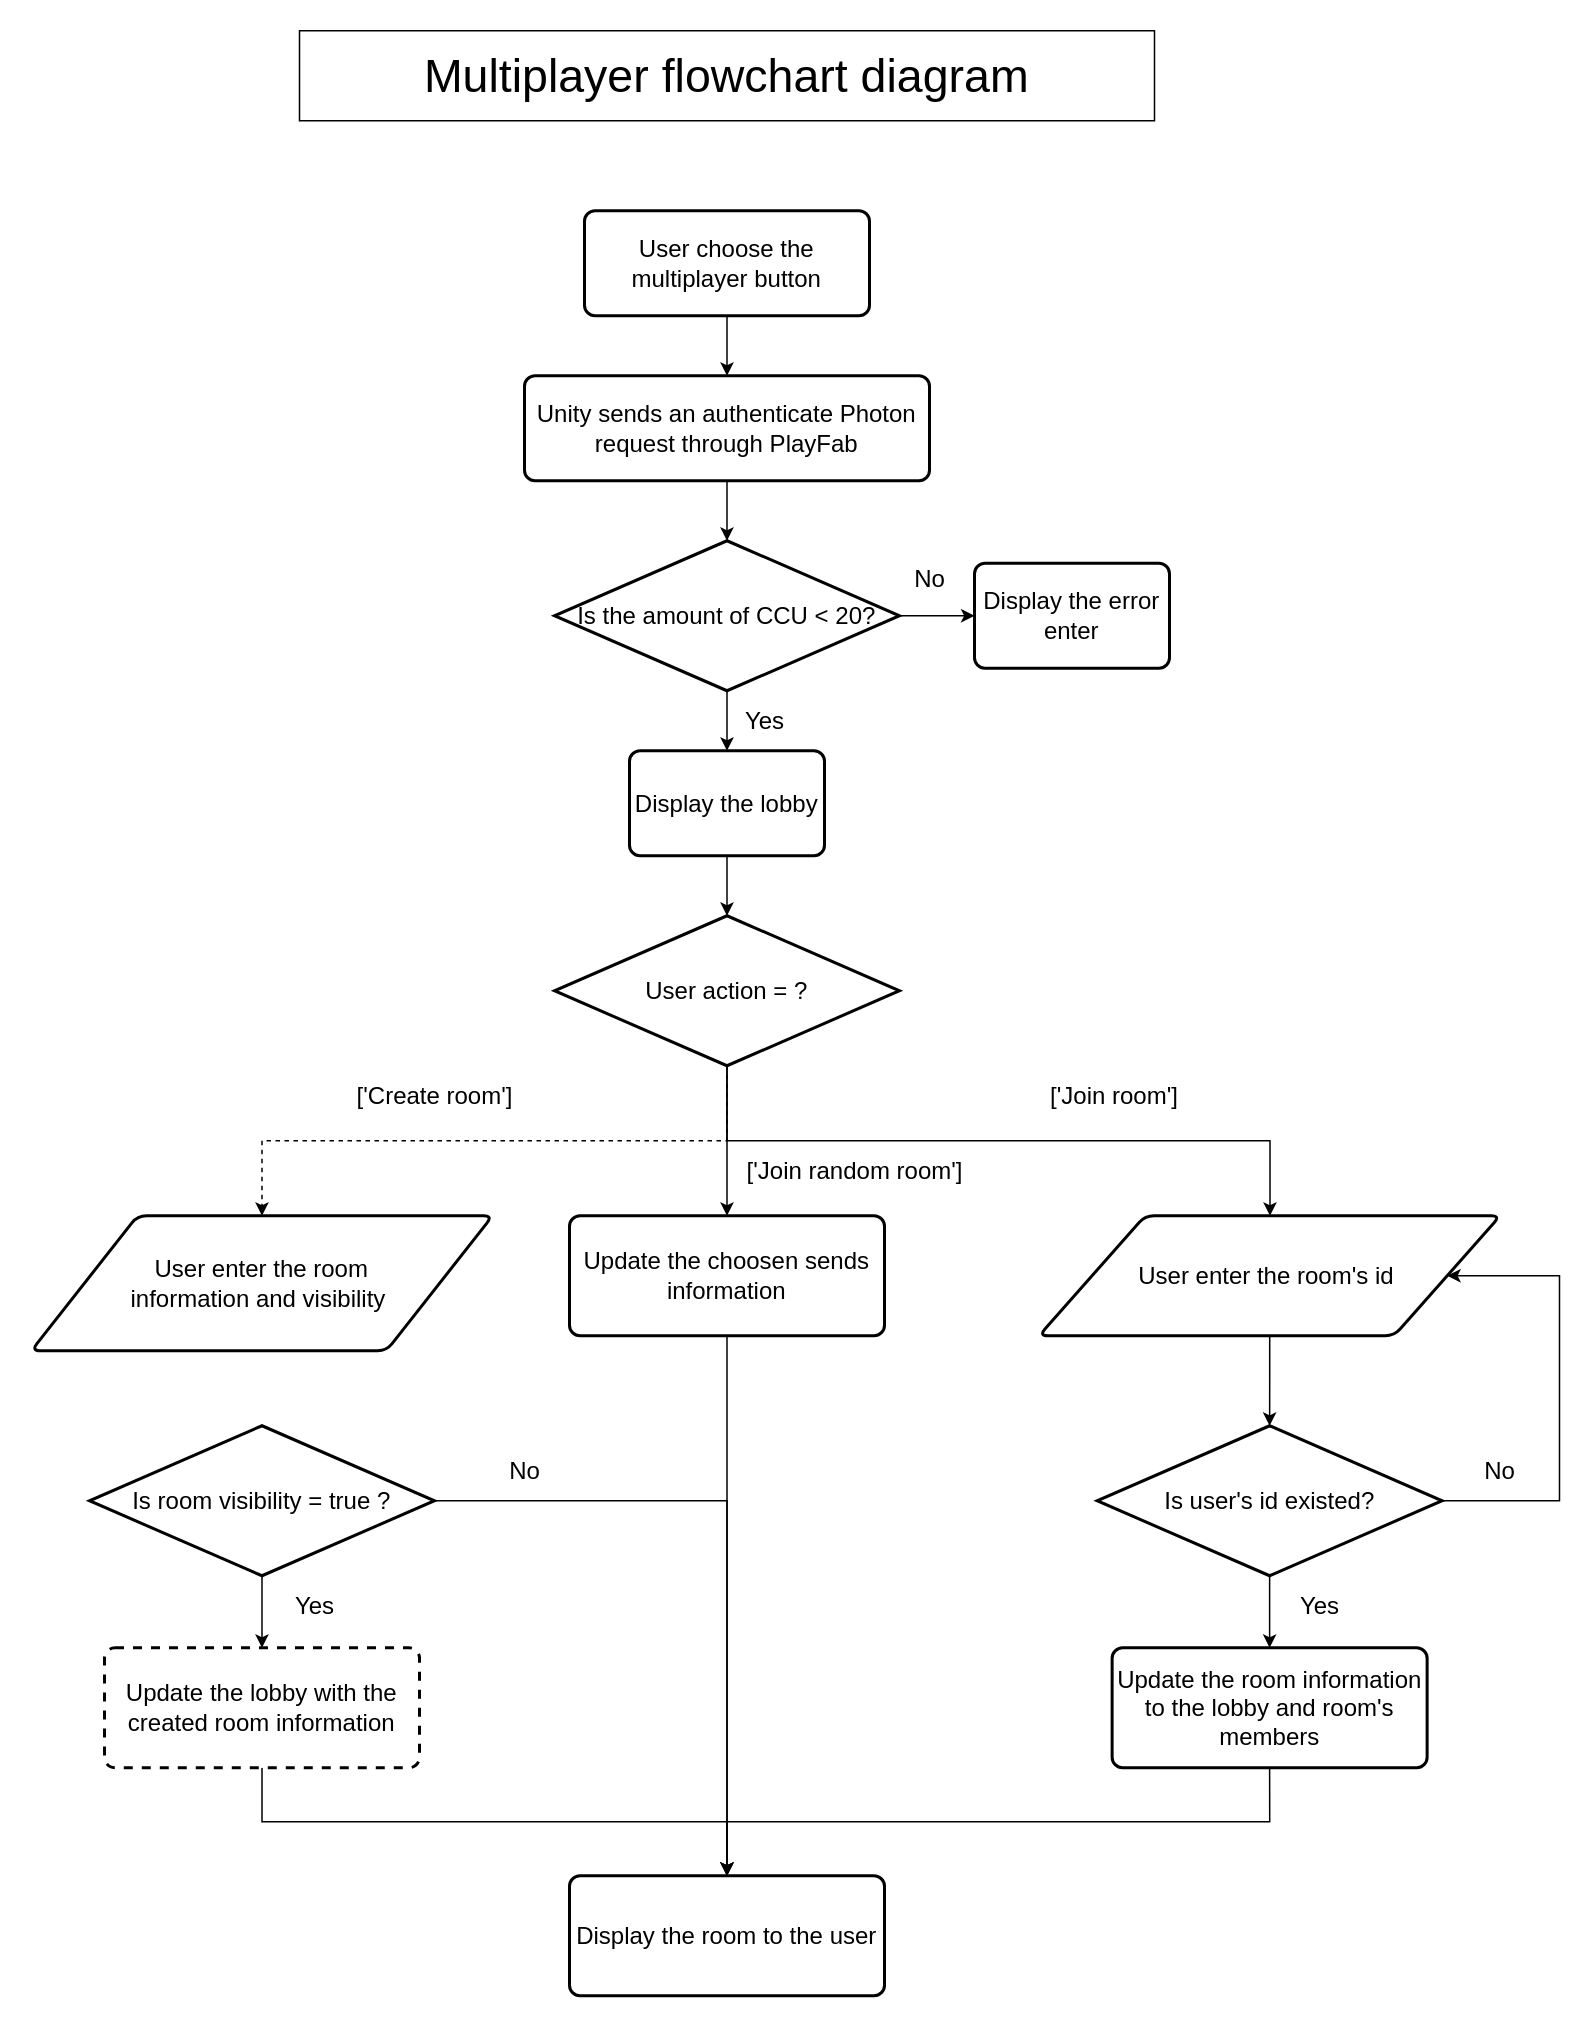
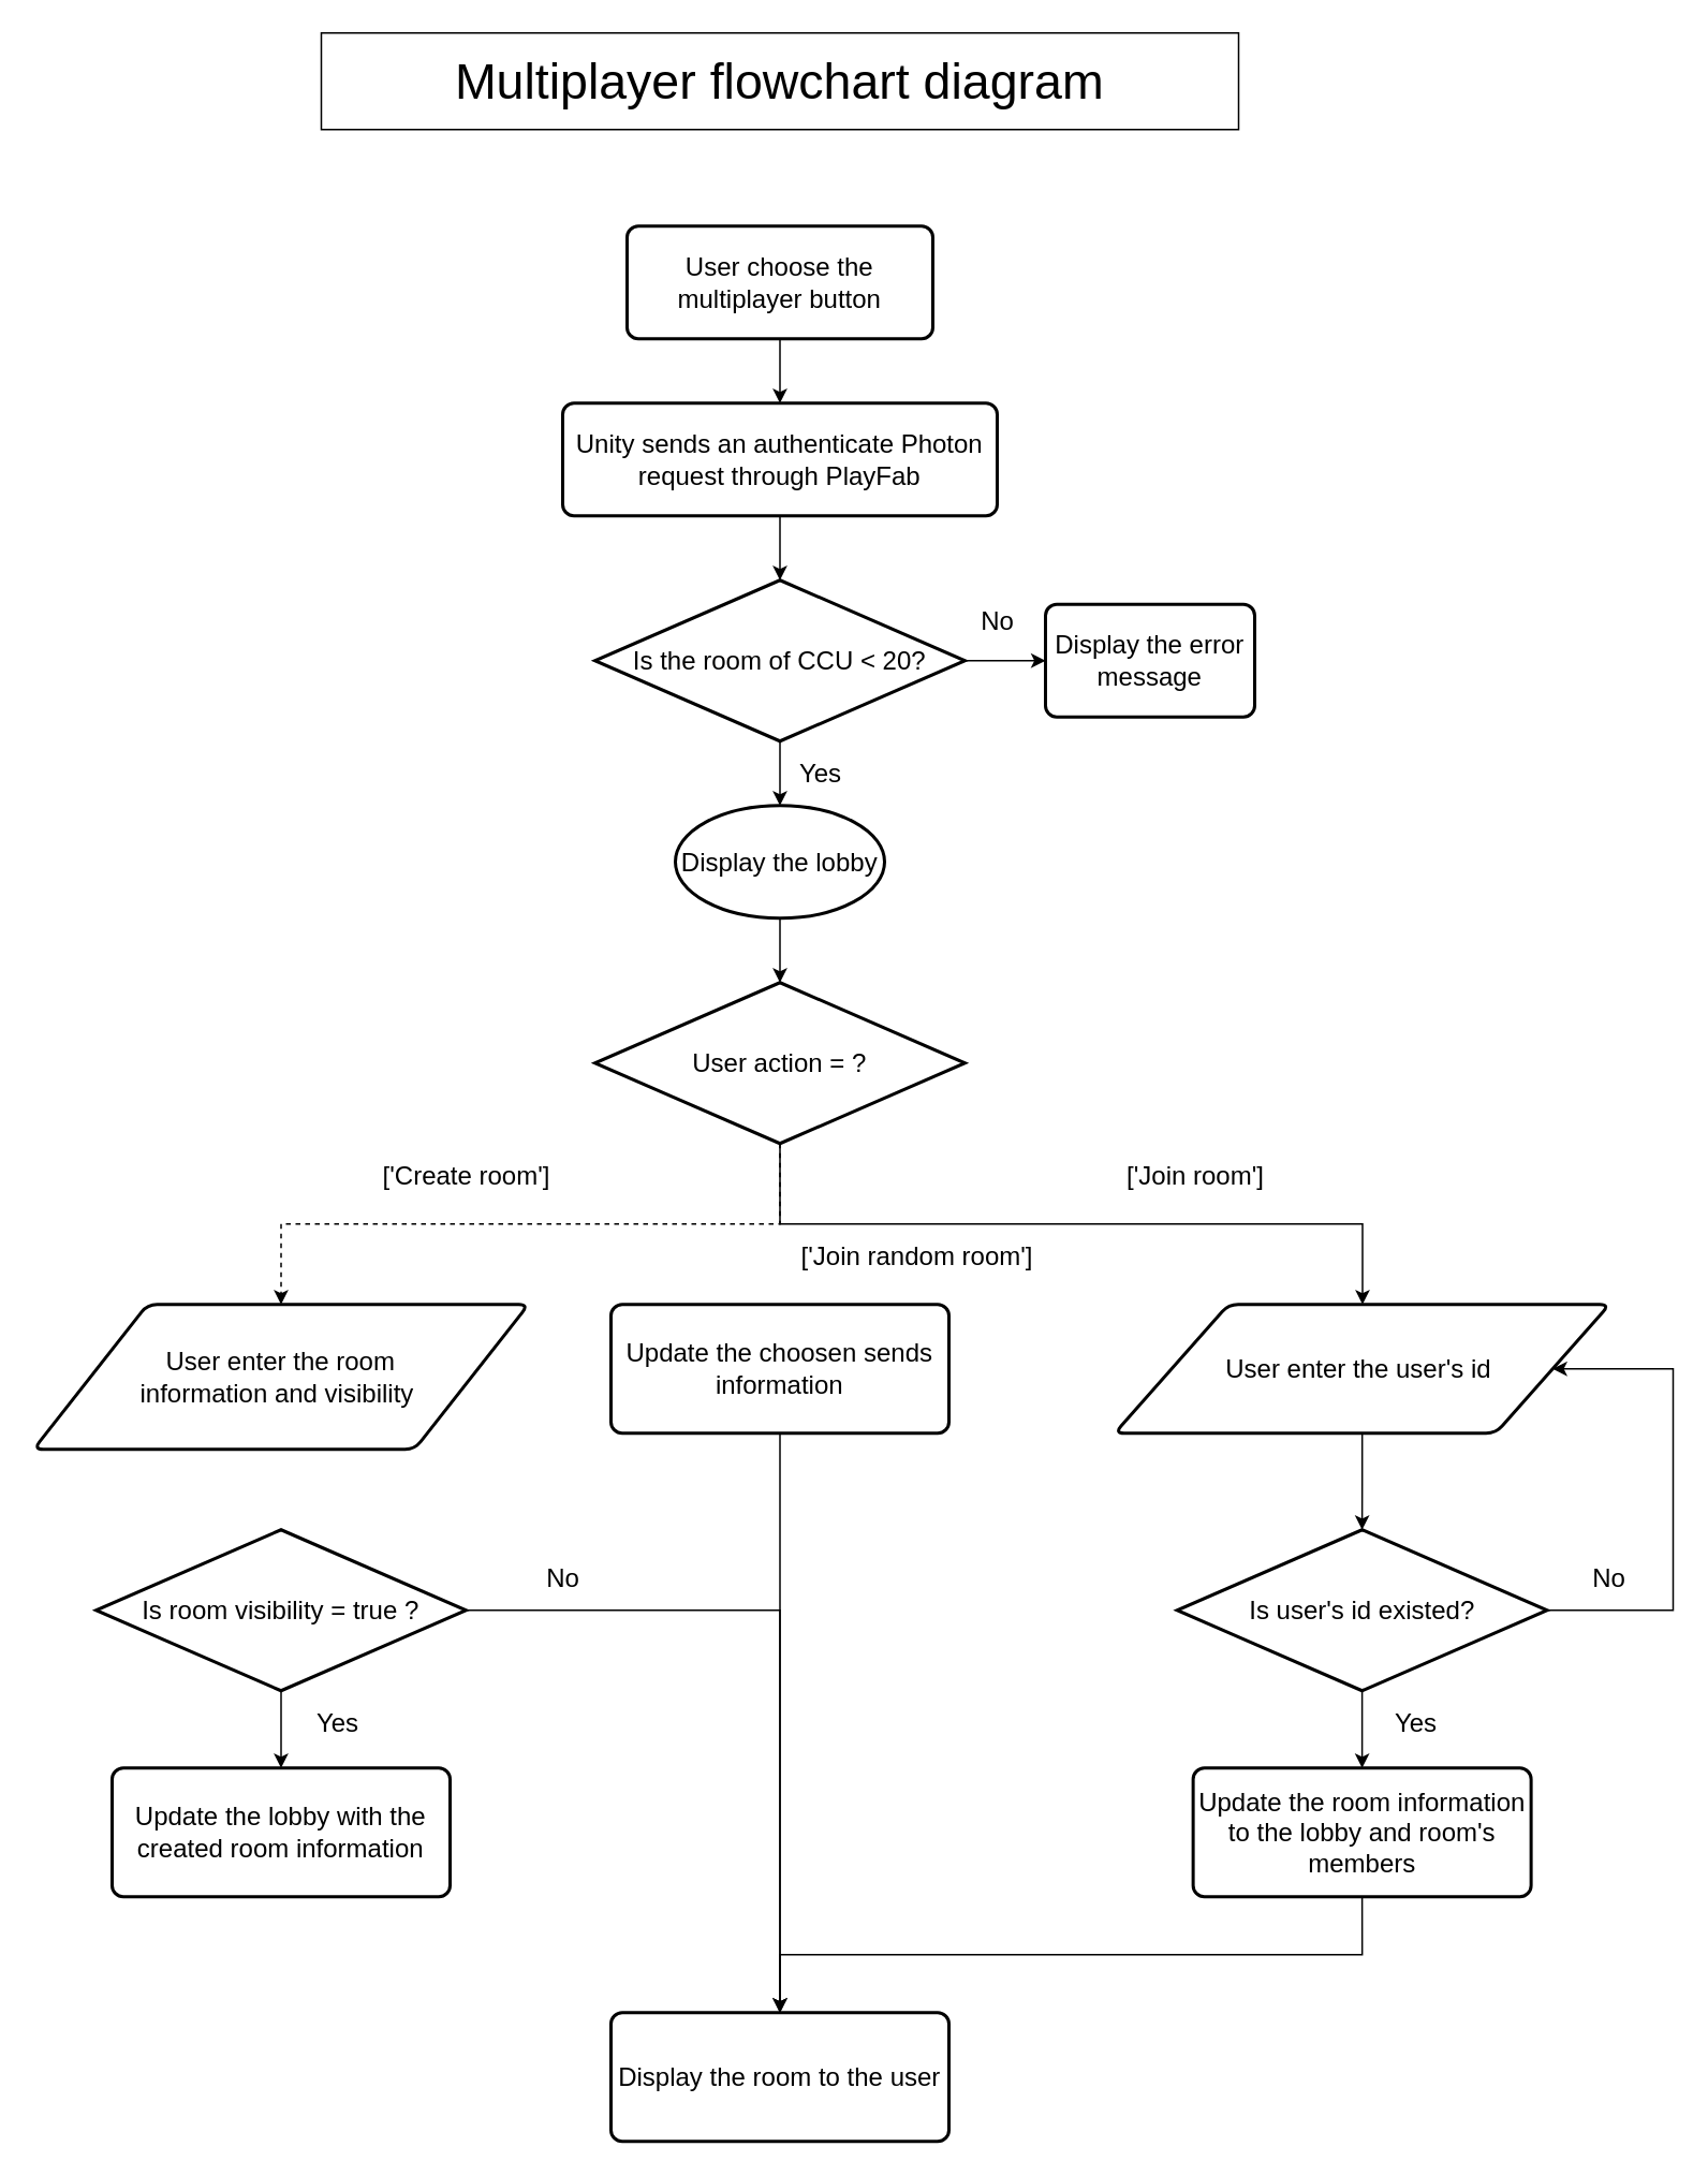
  <mxCell id="0" />
  <mxCell id="1" parent="0" />
  <mxCell id="2" value="&lt;font style=&quot;font-size: 31px&quot;&gt;Multiplayer flowchart diagram&lt;/font&gt;" style="rounded=0;whiteSpace=wrap;html=1;" parent="1" vertex="1"><mxGeometry x="199" y="20" width="570" height="60" as="geometry" /></mxCell>
  <mxCell id="3" style="edgeStyle=orthogonalEdgeStyle;rounded=0;orthogonalLoop=1;jettySize=auto;html=1;entryX=0.5;entryY=0;entryDx=0;entryDy=0;fontSize=16;" edge="1" parent="1" source="5" target="10"><mxGeometry relative="1" as="geometry" /></mxCell>
  <mxCell id="4" style="edgeStyle=orthogonalEdgeStyle;rounded=0;orthogonalLoop=1;jettySize=auto;html=1;fontSize=16;" edge="1" parent="1" source="5" target="8"><mxGeometry relative="1" as="geometry" /></mxCell>
- <mxCell id="5" value="Is the amount of CCU &amp;lt; 20?" style="strokeWidth=2;html=1;shape=mxgraph.flowchart.decision;whiteSpace=wrap;fontSize=16;" parent="1" vertex="1"><mxGeometry x="369" y="360" width="230" height="100" as="geometry" /></mxCell>
+ <mxCell id="5" value="Is the room of CCU &amp;lt; 20?" style="strokeWidth=2;html=1;shape=mxgraph.flowchart.decision;whiteSpace=wrap;fontSize=16;" parent="1" vertex="1"><mxGeometry x="369" y="360" width="230" height="100" as="geometry" /></mxCell>
  <mxCell id="6" style="edgeStyle=orthogonalEdgeStyle;rounded=0;orthogonalLoop=1;jettySize=auto;html=1;fontSize=16;" edge="1" parent="1" source="7" target="12"><mxGeometry relative="1" as="geometry" /></mxCell>
  <mxCell id="7" value="&lt;span style=&quot;font-size: 16px;&quot;&gt;User choose the multiplayer button&lt;/span&gt;" style="rounded=1;whiteSpace=wrap;html=1;absoluteArcSize=1;arcSize=14;strokeWidth=2;fontSize=16;" vertex="1" parent="1"><mxGeometry x="389" y="140" width="190" height="70" as="geometry" /></mxCell>
- <mxCell id="8" value="&lt;span style=&quot;font-size: 16px;&quot;&gt;Display the error enter&lt;/span&gt;" style="rounded=1;whiteSpace=wrap;html=1;absoluteArcSize=1;arcSize=14;strokeWidth=2;fontSize=16;" vertex="1" parent="1"><mxGeometry x="649" y="375" width="130" height="70" as="geometry" /></mxCell>
+ <mxCell id="8" value="&lt;span style=&quot;font-size: 16px;&quot;&gt;Display the error message&lt;/span&gt;" style="rounded=1;whiteSpace=wrap;html=1;absoluteArcSize=1;arcSize=14;strokeWidth=2;fontSize=16;" vertex="1" parent="1"><mxGeometry x="649" y="375" width="130" height="70" as="geometry" /></mxCell>
  <mxCell id="9" style="edgeStyle=orthogonalEdgeStyle;rounded=0;orthogonalLoop=1;jettySize=auto;html=1;exitX=0.5;exitY=1;exitDx=0;exitDy=0;entryX=0.5;entryY=0;entryDx=0;entryDy=0;entryPerimeter=0;fontSize=16;" edge="1" parent="1" source="10" target="18"><mxGeometry relative="1" as="geometry" /></mxCell>
- <mxCell id="10" value="&lt;span style=&quot;font-size: 16px;&quot;&gt;Display the lobby&lt;/span&gt;" style="rounded=1;whiteSpace=wrap;html=1;absoluteArcSize=1;arcSize=14;strokeWidth=2;fontSize=16;" vertex="1" parent="1"><mxGeometry x="419" y="500" width="130" height="70" as="geometry" /></mxCell>
+ <mxCell id="10" value="&lt;span style=&quot;font-size: 16px;&quot;&gt;Display the lobby&lt;/span&gt;" style="ellipse;whiteSpace=wrap;html=1;absoluteArcSize=1;arcSize=14;strokeWidth=2;fontSize=16;" vertex="1" parent="1"><mxGeometry x="419" y="500" width="130" height="70" as="geometry" /></mxCell>
  <mxCell id="11" style="edgeStyle=orthogonalEdgeStyle;rounded=0;orthogonalLoop=1;jettySize=auto;html=1;fontSize=16;" edge="1" parent="1" source="12" target="5"><mxGeometry relative="1" as="geometry" /></mxCell>
  <mxCell id="12" value="&lt;span style=&quot;font-size: 16px&quot;&gt;Unity sends an authenticate Photon request through PlayFab&lt;/span&gt;" style="rounded=1;whiteSpace=wrap;html=1;absoluteArcSize=1;arcSize=14;strokeWidth=2;fontSize=16;" vertex="1" parent="1"><mxGeometry x="349" y="250" width="270" height="70" as="geometry" /></mxCell>
  <mxCell id="13" value="No" style="text;html=1;resizable=0;autosize=1;align=center;verticalAlign=middle;points=[];fillColor=none;strokeColor=none;rounded=0;fontSize=16;" vertex="1" parent="1"><mxGeometry x="599" y="375" width="40" height="20" as="geometry" /></mxCell>
  <mxCell id="14" value="Yes" style="text;html=1;resizable=0;autosize=1;align=center;verticalAlign=middle;points=[];fillColor=none;strokeColor=none;rounded=0;fontSize=16;" vertex="1" parent="1"><mxGeometry x="489" y="470" width="40" height="20" as="geometry" /></mxCell>
- <mxCell id="15" style="edgeStyle=orthogonalEdgeStyle;rounded=0;orthogonalLoop=1;jettySize=auto;html=1;entryX=0.5;entryY=0;entryDx=0;entryDy=0;fontSize=16;" edge="1" parent="1" source="18" target="20"><mxGeometry relative="1" as="geometry" /></mxCell>
  <mxCell id="16" style="edgeStyle=orthogonalEdgeStyle;rounded=0;orthogonalLoop=1;jettySize=auto;html=1;exitX=0.5;exitY=1;exitDx=0;exitDy=0;exitPerimeter=0;entryX=0.5;entryY=0;entryDx=0;entryDy=0;fontSize=16;dashed=1;" edge="1" parent="1" source="18" target="26"><mxGeometry relative="1" as="geometry" /></mxCell>
  <mxCell id="17" style="edgeStyle=orthogonalEdgeStyle;rounded=0;orthogonalLoop=1;jettySize=auto;html=1;exitX=0.5;exitY=1;exitDx=0;exitDy=0;exitPerimeter=0;fontSize=16;" edge="1" parent="1" source="18" target="25"><mxGeometry relative="1" as="geometry"><Array as="points"><mxPoint x="484" y="760" /><mxPoint x="846" y="760" /></Array></mxGeometry></mxCell>
  <mxCell id="18" value="User action = ?" style="strokeWidth=2;html=1;shape=mxgraph.flowchart.decision;whiteSpace=wrap;fontSize=16;" vertex="1" parent="1"><mxGeometry x="369" y="610" width="230" height="100" as="geometry" /></mxCell>
  <mxCell id="19" style="edgeStyle=orthogonalEdgeStyle;rounded=0;orthogonalLoop=1;jettySize=auto;html=1;fontSize=16;" edge="1" parent="1" source="20"><mxGeometry relative="1" as="geometry"><mxPoint x="484" y="1250" as="targetPoint" /></mxGeometry></mxCell>
  <mxCell id="20" value="Update the choosen sends information" style="rounded=1;whiteSpace=wrap;html=1;absoluteArcSize=1;arcSize=14;strokeWidth=2;fontSize=16;" vertex="1" parent="1"><mxGeometry x="379" y="810" width="210" height="80" as="geometry" /></mxCell>
  <mxCell id="21" value="['Join random room']" style="text;html=1;resizable=0;autosize=1;align=center;verticalAlign=middle;points=[];fillColor=none;strokeColor=none;rounded=0;fontSize=16;" vertex="1" parent="1"><mxGeometry x="489" y="770" width="160" height="20" as="geometry" /></mxCell>
  <mxCell id="22" value="['Create room']" style="text;html=1;align=center;verticalAlign=middle;resizable=0;points=[];autosize=1;strokeColor=none;fontSize=16;" vertex="1" parent="1"><mxGeometry x="229" y="720" width="120" height="20" as="geometry" /></mxCell>
  <mxCell id="23" value="['Join room']" style="text;html=1;align=center;verticalAlign=middle;resizable=0;points=[];autosize=1;strokeColor=none;fontSize=16;" vertex="1" parent="1"><mxGeometry x="692" y="720" width="100" height="20" as="geometry" /></mxCell>
  <mxCell id="24" style="edgeStyle=orthogonalEdgeStyle;rounded=0;orthogonalLoop=1;jettySize=auto;html=1;entryX=0.5;entryY=0;entryDx=0;entryDy=0;entryPerimeter=0;fontSize=16;" edge="1" parent="1" source="25" target="35"><mxGeometry relative="1" as="geometry" /></mxCell>
- <mxCell id="25" value="User enter the room's id&amp;nbsp;" style="shape=parallelogram;html=1;strokeWidth=2;perimeter=parallelogramPerimeter;whiteSpace=wrap;rounded=1;arcSize=12;size=0.23;fontSize=16;" vertex="1" parent="1"><mxGeometry x="692" y="810" width="307.5" height="80" as="geometry" /></mxCell>
+ <mxCell id="25" value="User enter the user's id&amp;nbsp;" style="shape=parallelogram;html=1;strokeWidth=2;perimeter=parallelogramPerimeter;whiteSpace=wrap;rounded=1;arcSize=12;size=0.23;fontSize=16;" vertex="1" parent="1"><mxGeometry x="692" y="810" width="307.5" height="80" as="geometry" /></mxCell>
  <mxCell id="26" value="User enter the room &lt;br&gt;information and visibility&amp;nbsp;" style="shape=parallelogram;html=1;strokeWidth=2;perimeter=parallelogramPerimeter;whiteSpace=wrap;rounded=1;arcSize=12;size=0.23;fontSize=16;" vertex="1" parent="1"><mxGeometry x="20.25" y="810" width="307.5" height="90" as="geometry" /></mxCell>
  <mxCell id="27" style="edgeStyle=orthogonalEdgeStyle;rounded=0;orthogonalLoop=1;jettySize=auto;html=1;exitX=0.5;exitY=1;exitDx=0;exitDy=0;exitPerimeter=0;fontSize=16;" edge="1" parent="1" source="29" target="31"><mxGeometry relative="1" as="geometry" /></mxCell>
  <mxCell id="28" style="edgeStyle=orthogonalEdgeStyle;rounded=0;orthogonalLoop=1;jettySize=auto;html=1;exitX=1;exitY=0.5;exitDx=0;exitDy=0;exitPerimeter=0;entryX=0.5;entryY=0;entryDx=0;entryDy=0;fontSize=16;" edge="1" parent="1" source="29" target="32"><mxGeometry relative="1" as="geometry" /></mxCell>
  <mxCell id="29" value="Is room visibility = true ?" style="strokeWidth=2;html=1;shape=mxgraph.flowchart.decision;whiteSpace=wrap;fontSize=16;" vertex="1" parent="1"><mxGeometry x="59" y="950" width="230" height="100" as="geometry" /></mxCell>
- <mxCell id="30" style="edgeStyle=orthogonalEdgeStyle;rounded=0;orthogonalLoop=1;jettySize=auto;html=1;exitX=0.5;exitY=1;exitDx=0;exitDy=0;entryX=0.5;entryY=0;entryDx=0;entryDy=0;fontSize=16;" edge="1" parent="1" source="31" target="32"><mxGeometry relative="1" as="geometry" /></mxCell>
- <mxCell id="31" value="Update the lobby with the created room information" style="rounded=1;whiteSpace=wrap;html=1;absoluteArcSize=1;arcSize=14;strokeWidth=2;fontSize=16;dashed=1;" vertex="1" parent="1"><mxGeometry x="69" y="1098" width="210" height="80" as="geometry" /></mxCell>
+ <mxCell id="31" value="Update the lobby with the created room information" style="rounded=1;whiteSpace=wrap;html=1;absoluteArcSize=1;arcSize=14;strokeWidth=2;fontSize=16;" vertex="1" parent="1"><mxGeometry x="69" y="1098" width="210" height="80" as="geometry" /></mxCell>
  <mxCell id="32" value="Display the room to the user" style="rounded=1;whiteSpace=wrap;html=1;absoluteArcSize=1;arcSize=14;strokeWidth=2;fontSize=16;" vertex="1" parent="1"><mxGeometry x="379" y="1250" width="210" height="80" as="geometry" /></mxCell>
  <mxCell id="33" style="edgeStyle=orthogonalEdgeStyle;rounded=0;orthogonalLoop=1;jettySize=auto;html=1;exitX=0.5;exitY=1;exitDx=0;exitDy=0;exitPerimeter=0;fontSize=16;" edge="1" parent="1" source="35" target="37"><mxGeometry relative="1" as="geometry" /></mxCell>
  <mxCell id="34" style="edgeStyle=orthogonalEdgeStyle;rounded=0;orthogonalLoop=1;jettySize=auto;html=1;exitX=1;exitY=0.5;exitDx=0;exitDy=0;exitPerimeter=0;entryX=1;entryY=0.5;entryDx=0;entryDy=0;fontSize=16;" edge="1" parent="1" source="35" target="25"><mxGeometry relative="1" as="geometry"><Array as="points"><mxPoint x="1039" y="1000" /><mxPoint x="1039" y="850" /></Array></mxGeometry></mxCell>
  <mxCell id="35" value="Is user's id existed?" style="strokeWidth=2;html=1;shape=mxgraph.flowchart.decision;whiteSpace=wrap;fontSize=16;" vertex="1" parent="1"><mxGeometry x="730.75" y="950" width="230" height="100" as="geometry" /></mxCell>
  <mxCell id="36" style="edgeStyle=orthogonalEdgeStyle;rounded=0;orthogonalLoop=1;jettySize=auto;html=1;exitX=0.5;exitY=1;exitDx=0;exitDy=0;entryX=0.5;entryY=0;entryDx=0;entryDy=0;fontSize=16;" edge="1" parent="1" source="37" target="32"><mxGeometry relative="1" as="geometry" /></mxCell>
  <mxCell id="37" value="Update the room information to the lobby and room's members" style="rounded=1;whiteSpace=wrap;html=1;absoluteArcSize=1;arcSize=14;strokeWidth=2;fontSize=16;" vertex="1" parent="1"><mxGeometry x="740.75" y="1098" width="210" height="80" as="geometry" /></mxCell>
  <mxCell id="38" value="Yes" style="text;html=1;resizable=0;autosize=1;align=center;verticalAlign=middle;points=[];fillColor=none;strokeColor=none;rounded=0;fontSize=16;" vertex="1" parent="1"><mxGeometry x="189" y="1060" width="40" height="20" as="geometry" /></mxCell>
  <mxCell id="39" value="Yes" style="text;html=1;resizable=0;autosize=1;align=center;verticalAlign=middle;points=[];fillColor=none;strokeColor=none;rounded=0;fontSize=16;" vertex="1" parent="1"><mxGeometry x="859" y="1060" width="40" height="20" as="geometry" /></mxCell>
  <mxCell id="40" value="No" style="text;html=1;resizable=0;autosize=1;align=center;verticalAlign=middle;points=[];fillColor=none;strokeColor=none;rounded=0;fontSize=16;" vertex="1" parent="1"><mxGeometry x="329" y="970" width="40" height="20" as="geometry" /></mxCell>
  <mxCell id="41" value="No" style="text;html=1;resizable=0;autosize=1;align=center;verticalAlign=middle;points=[];fillColor=none;strokeColor=none;rounded=0;fontSize=16;" vertex="1" parent="1"><mxGeometry x="979" y="970" width="40" height="20" as="geometry" /></mxCell>
